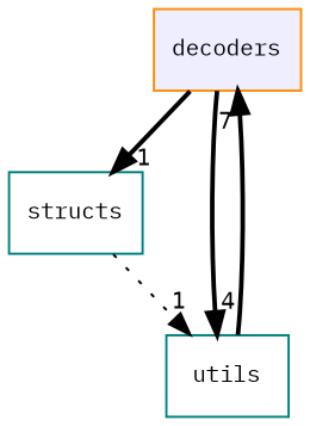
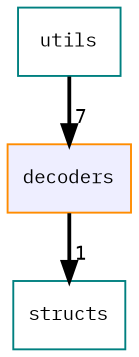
  digraph {
    compound=true
    fontname="IBM Plex Mono"
    node [color=teal fontname="IBM Plex Mono" fontsize=10 shape=box]
    edge [fontname="IBM Plex Mono" headlabel=1 labeldistance=1.5 labelfontname=Helvetica labelfontsize=10 style=bold]
    n1 [color=darkorange fillcolor="#eeeeff" label=decoders pencolor=black style=filled]
    n2 [label=structs]
    n3 [label=utils]
    n1 -> n2
-   n1 -> n3 [headlabel=4]
-   n2 -> n3 [style=dotted]
    n3 -> n1 [headlabel=7]
  }
